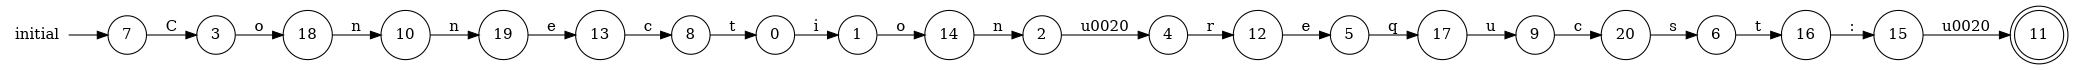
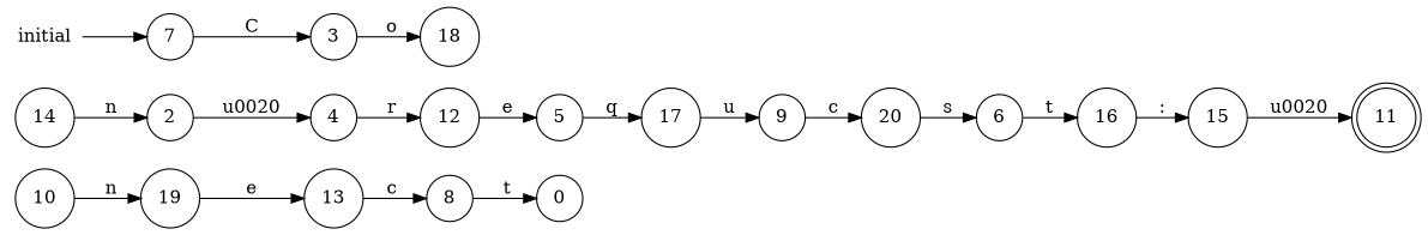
  digraph {
    rankdir=LR
    node [shape=circle]
    0
-   1
    14
    2
    4
    12
    5
    3
    18
    10
    19
    17
    9
    20
    6
    16
    15
    11 [shape=doublecircle]
    7
    initial [shape=plaintext]
    8
    13
-   0 -> 1 [label=i]
-   1 -> 14 [label=o]
    14 -> 2 [label=n]
    2 -> 4 [label="\u0020"]
    4 -> 12 [label=r]
    12 -> 5 [label=e]
    5 -> 17 [label=q]
    3 -> 18 [label=o]
-   18 -> 10 [label=n]
    10 -> 19 [label=n]
    19 -> 13 [label=e]
    17 -> 9 [label=u]
    9 -> 20 [label=c]
    20 -> 6 [label=s]
    6 -> 16 [label=t]
    16 -> 15 [label=":"]
    15 -> 11 [label="\u0020"]
    7 -> 3 [label=C]
    initial -> 7
    8 -> 0 [label=t]
    13 -> 8 [label=c]
  }
